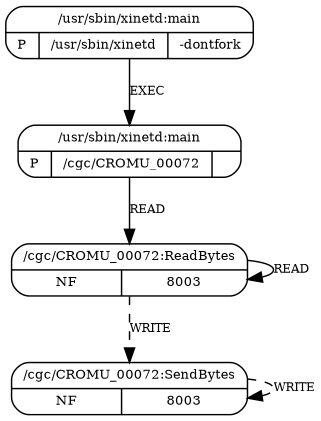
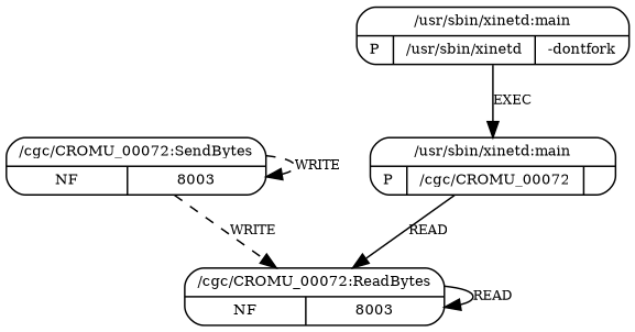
  digraph {
    node [fontsize=9 shape=Mrecord]
    edge [fontsize=8 style=solid]
    n1 [label="{{/cgc/CROMU_00072:SendBytes}|{NF|8003}}"]
    n2 [label="{{/cgc/CROMU_00072:ReadBytes}|{NF|8003}}"]
    n3 [label="{{/usr/sbin/xinetd:main}|{P|/usr/sbin/xinetd|-dontfork}}"]
    n4 [label="{{/usr/sbin/xinetd:main}|{P|/cgc/CROMU_00072|}}"]
    n1 -> n1 [label=WRITE style=dashed]
-   n2 -> n1 [label=WRITE style=dashed]
+   n1 -> n2 [label=WRITE style=dashed]
    n2 -> n2 [label=READ]
    n3 -> n4 [label=EXEC]
    n4 -> n2 [label=READ]
  }
